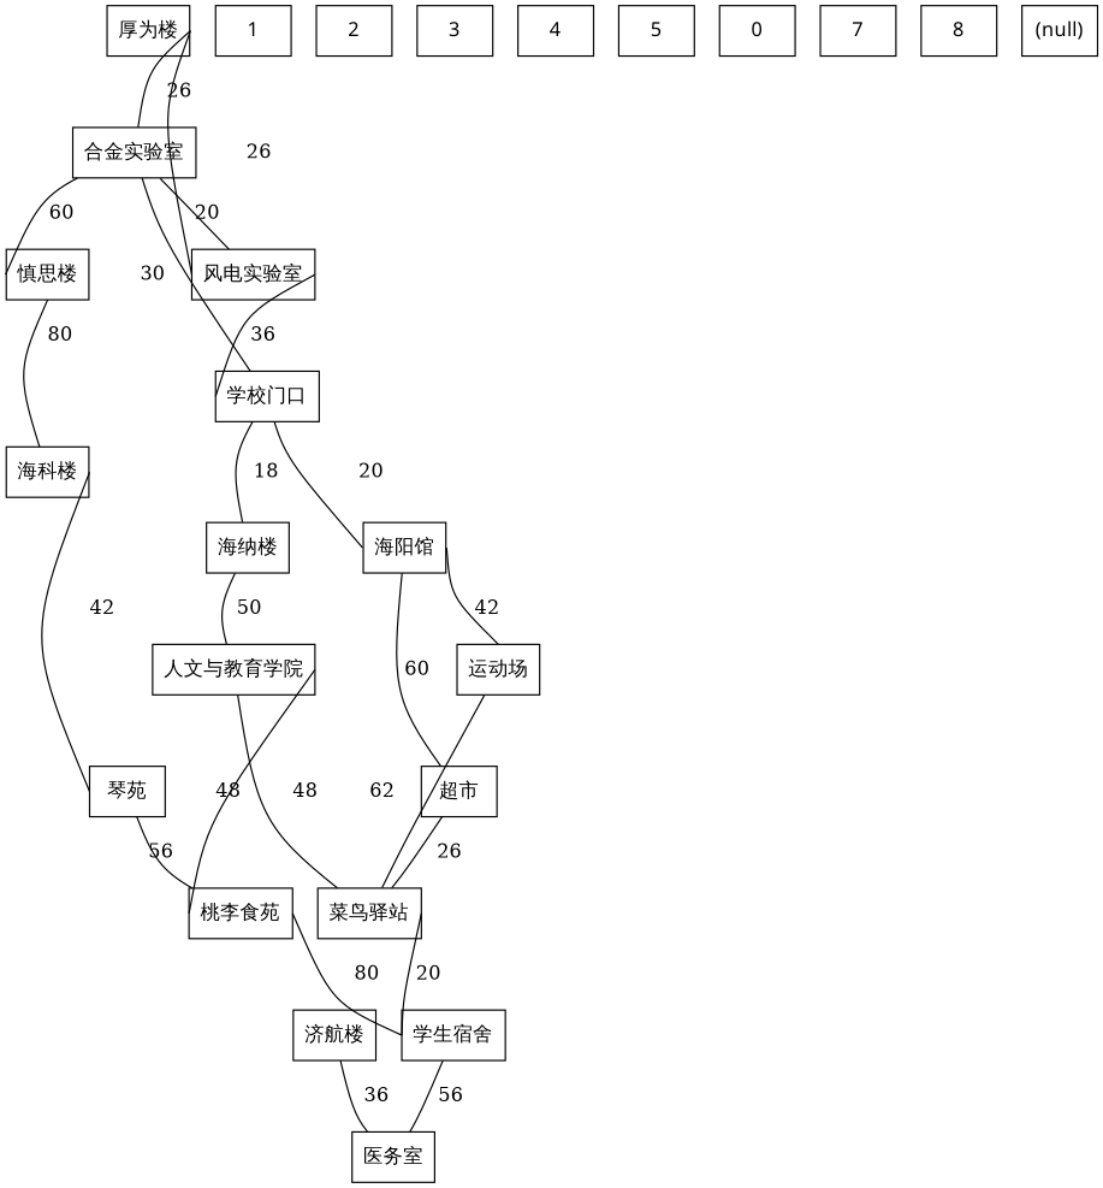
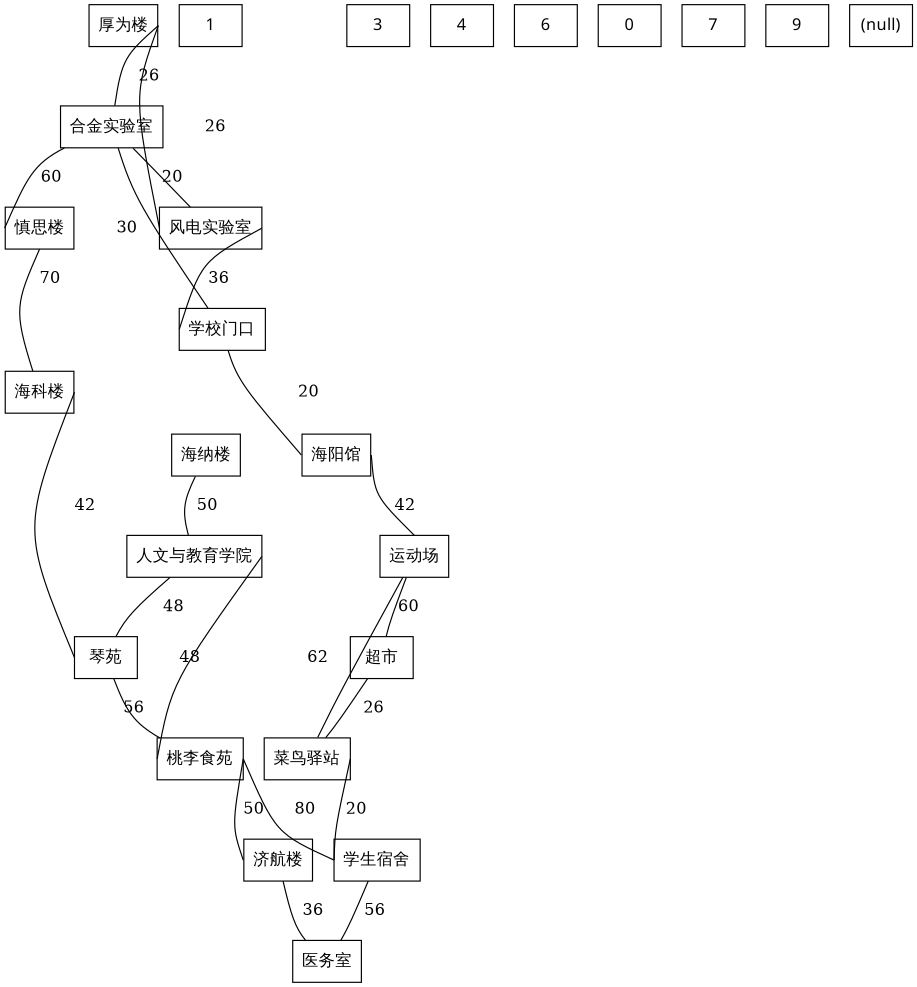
  graph {
    splines=curved
    node [fontname=KaiTi shape=rect]
    n1 [label="厚为楼"]
    n2 [label="合金实验室"]
    n3 [label="风电实验室"]
    n4 [label="慎思楼"]
    n5 [label="海科楼"]
    n6 [label="学校门口"]
    n7 [label="琴苑"]
    n8 [label="海纳楼"]
    n9 [label="海阳馆"]
    n10 [label="桃李食苑"]
    n11 [label="人文与教育学院"]
    n12 [label="运动场"]
    n13 [label="济航楼"]
    n14 [label="学生宿舍"]
    n15 [label="菜鸟驿站"]
    n16 [label="超市"]
    n17 [label="医务室"]
    n18 [label=1]
-   n19 [label=2]
    n20 [label=3]
    n21 [label=4]
-   n22 [label=5]
+   n22 [label=6]
    n23 [label=0]
    n24 [label=7]
-   n25 [label=8]
+   n25 [label=9]
    n26 [label="(null)"]
    n1 -- n2 [label=26 tailport=e]
    n1 -- n3 [headport=w label=26 tailport=e]
    n2 -- n3 [label=20]
    n2 -- n4 [headport=w label=60]
    n2 -- n6 [label=30]
    n3 -- n6 [headport=w label=36 tailport=e]
-   n4 -- n5 [label=80 tailport=s]
+   n4 -- n5 [label=70 tailport=s]
    n5 -- n7 [headport=w label=42 tailport=e]
-   n6 -- n8 [label=18]
    n6 -- n9 [headport=w label=20]
    n7 -- n10 [label=56]
    n8 -- n11 [label=50]
    n9 -- n12 [headport=n label=42 tailport=e]
+   n10 -- n13 [headport=w label=50 tailport=e]
    n10 -- n14 [headport=w label=80 tailport=e]
-   n11 -- n15 [label=48]
+   n11 -- n7 [label=48]
    n11 -- n10 [headport=w label=48 tailport=e]
    n12 -- n15 [label=62]
-   n9 -- n16 [label=60]
+   n12 -- n16 [label=60]
    n13 -- n17 [label=36]
    n14 -- n17 [label=56]
    n15 -- n14 [headport=w label=20 tailport=e]
    n16 -- n15 [label=26]
  }
